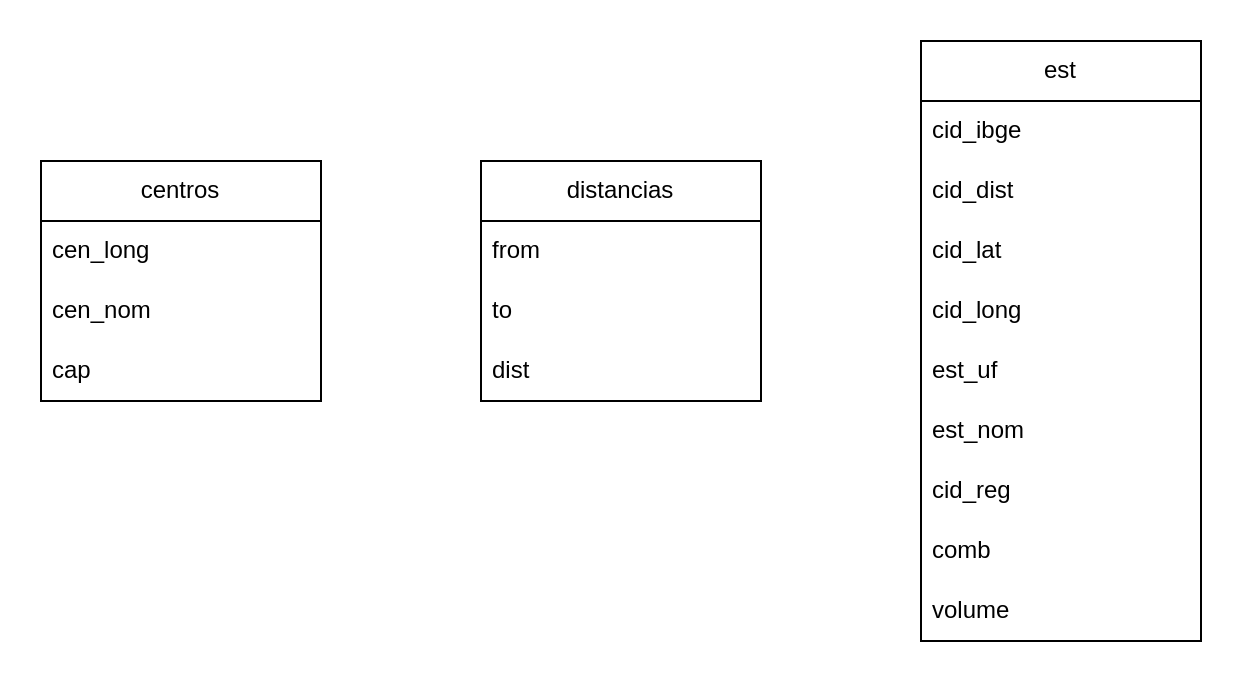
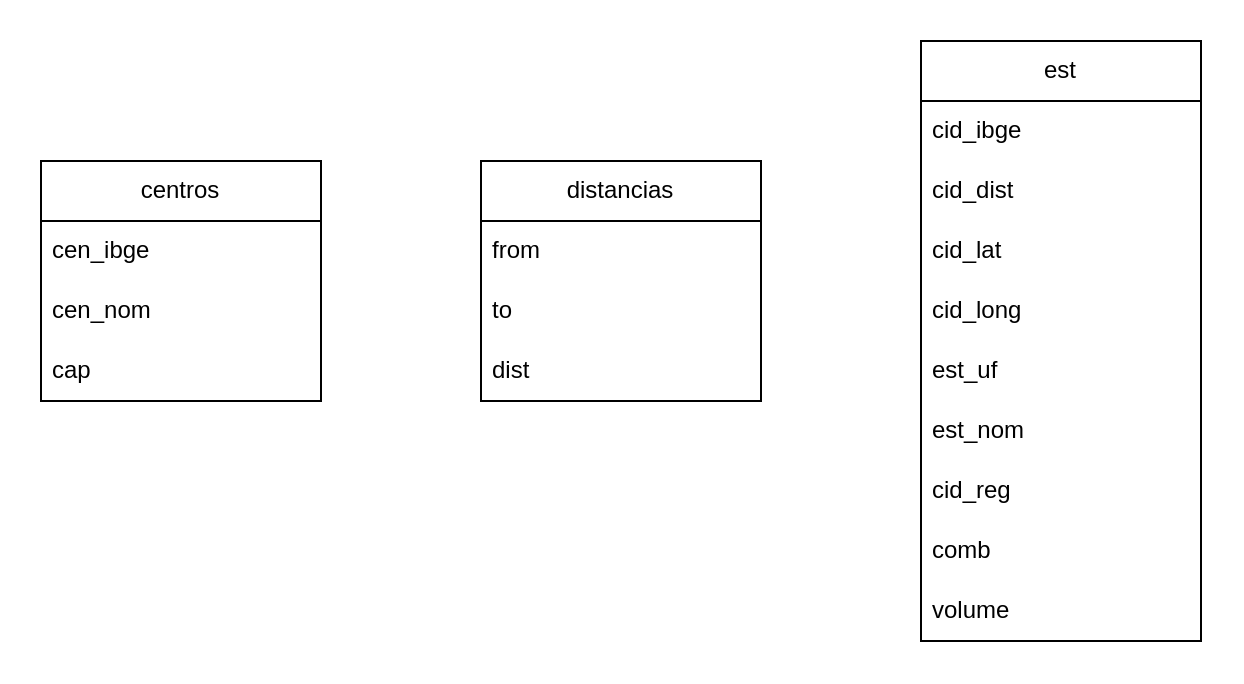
  <mxCell id="0" />
  <mxCell id="1" parent="0" />
  <mxCell id="2" value="centros" style="swimlane;fontStyle=0;childLayout=stackLayout;horizontal=1;startSize=30;horizontalStack=0;resizeParent=1;resizeParentMax=0;resizeLast=0;collapsible=1;marginBottom=0;whiteSpace=wrap;html=1;" vertex="1" parent="1"><mxGeometry x="20" y="80" width="140" height="120" as="geometry" /></mxCell>
- <mxCell id="3" value="cen_long" style="text;strokeColor=none;fillColor=none;align=left;verticalAlign=middle;spacingLeft=4;spacingRight=4;overflow=hidden;points=[[0,0.5],[1,0.5]];portConstraint=eastwest;rotatable=0;whiteSpace=wrap;html=1;" vertex="1" parent="2"><mxGeometry y="30" width="140" height="30" as="geometry" /></mxCell>
+ <mxCell id="3" value="cen_ibge" style="text;strokeColor=none;fillColor=none;align=left;verticalAlign=middle;spacingLeft=4;spacingRight=4;overflow=hidden;points=[[0,0.5],[1,0.5]];portConstraint=eastwest;rotatable=0;whiteSpace=wrap;html=1;" vertex="1" parent="2"><mxGeometry y="30" width="140" height="30" as="geometry" /></mxCell>
  <mxCell id="4" value="cen_nom" style="text;strokeColor=none;fillColor=none;align=left;verticalAlign=middle;spacingLeft=4;spacingRight=4;overflow=hidden;points=[[0,0.5],[1,0.5]];portConstraint=eastwest;rotatable=0;whiteSpace=wrap;html=1;" vertex="1" parent="2"><mxGeometry y="60" width="140" height="30" as="geometry" /></mxCell>
  <mxCell id="5" value="cap" style="text;strokeColor=none;fillColor=none;align=left;verticalAlign=middle;spacingLeft=4;spacingRight=4;overflow=hidden;points=[[0,0.5],[1,0.5]];portConstraint=eastwest;rotatable=0;whiteSpace=wrap;html=1;" vertex="1" parent="2"><mxGeometry y="90" width="140" height="30" as="geometry" /></mxCell>
  <mxCell id="6" value="distancias" style="swimlane;fontStyle=0;childLayout=stackLayout;horizontal=1;startSize=30;horizontalStack=0;resizeParent=1;resizeParentMax=0;resizeLast=0;collapsible=1;marginBottom=0;whiteSpace=wrap;html=1;" vertex="1" parent="1"><mxGeometry y="80" width="140" height="120" as="geometry" x="240" /></mxCell>
  <mxCell id="7" value="from" style="text;strokeColor=none;fillColor=none;align=left;verticalAlign=middle;spacingLeft=4;spacingRight=4;overflow=hidden;points=[[0,0.5],[1,0.5]];portConstraint=eastwest;rotatable=0;whiteSpace=wrap;html=1;" vertex="1" parent="6"><mxGeometry y="30" width="140" height="30" as="geometry" /></mxCell>
  <mxCell id="8" value="to" style="text;strokeColor=none;fillColor=none;align=left;verticalAlign=middle;spacingLeft=4;spacingRight=4;overflow=hidden;points=[[0,0.5],[1,0.5]];portConstraint=eastwest;rotatable=0;whiteSpace=wrap;html=1;" vertex="1" parent="6"><mxGeometry y="60" width="140" height="30" as="geometry" /></mxCell>
  <mxCell id="9" value="dist" style="text;strokeColor=none;fillColor=none;align=left;verticalAlign=middle;spacingLeft=4;spacingRight=4;overflow=hidden;points=[[0,0.5],[1,0.5]];portConstraint=eastwest;rotatable=0;whiteSpace=wrap;html=1;" vertex="1" parent="6"><mxGeometry y="90" width="140" height="30" as="geometry" /></mxCell>
  <mxCell id="10" value="est" style="swimlane;fontStyle=0;childLayout=stackLayout;horizontal=1;startSize=30;horizontalStack=0;resizeParent=1;resizeParentMax=0;resizeLast=0;collapsible=1;marginBottom=0;whiteSpace=wrap;html=1;" vertex="1" parent="1"><mxGeometry x="460" y="20" width="140" height="300" as="geometry" /></mxCell>
  <mxCell id="11" value="cid_ibge" style="text;strokeColor=none;fillColor=none;align=left;verticalAlign=middle;spacingLeft=4;spacingRight=4;overflow=hidden;points=[[0,0.5],[1,0.5]];portConstraint=eastwest;rotatable=0;whiteSpace=wrap;html=1;" vertex="1" parent="10"><mxGeometry y="30" width="140" height="30" as="geometry" /></mxCell>
  <mxCell id="12" value="cid_dist" style="text;strokeColor=none;fillColor=none;align=left;verticalAlign=middle;spacingLeft=4;spacingRight=4;overflow=hidden;points=[[0,0.5],[1,0.5]];portConstraint=eastwest;rotatable=0;whiteSpace=wrap;html=1;" vertex="1" parent="10"><mxGeometry y="60" width="140" height="30" as="geometry" /></mxCell>
  <mxCell id="13" value="cid_lat" style="text;strokeColor=none;fillColor=none;align=left;verticalAlign=middle;spacingLeft=4;spacingRight=4;overflow=hidden;points=[[0,0.5],[1,0.5]];portConstraint=eastwest;rotatable=0;whiteSpace=wrap;html=1;" vertex="1" parent="10"><mxGeometry y="90" width="140" height="30" as="geometry" /></mxCell>
  <mxCell id="14" value="cid_long" style="text;strokeColor=none;fillColor=none;align=left;verticalAlign=middle;spacingLeft=4;spacingRight=4;overflow=hidden;points=[[0,0.5],[1,0.5]];portConstraint=eastwest;rotatable=0;whiteSpace=wrap;html=1;" vertex="1" parent="10"><mxGeometry y="120" width="140" height="30" as="geometry" /></mxCell>
  <mxCell id="15" value="est_uf" style="text;strokeColor=none;fillColor=none;align=left;verticalAlign=middle;spacingLeft=4;spacingRight=4;overflow=hidden;points=[[0,0.5],[1,0.5]];portConstraint=eastwest;rotatable=0;whiteSpace=wrap;html=1;" vertex="1" parent="10"><mxGeometry y="150" width="140" height="30" as="geometry" /></mxCell>
  <mxCell id="16" value="est_nom" style="text;strokeColor=none;fillColor=none;align=left;verticalAlign=middle;spacingLeft=4;spacingRight=4;overflow=hidden;points=[[0,0.5],[1,0.5]];portConstraint=eastwest;rotatable=0;whiteSpace=wrap;html=1;" vertex="1" parent="10"><mxGeometry y="180" width="140" height="30" as="geometry" /></mxCell>
  <mxCell id="17" value="cid_reg" style="text;strokeColor=none;fillColor=none;align=left;verticalAlign=middle;spacingLeft=4;spacingRight=4;overflow=hidden;points=[[0,0.5],[1,0.5]];portConstraint=eastwest;rotatable=0;whiteSpace=wrap;html=1;" vertex="1" parent="10"><mxGeometry y="210" width="140" height="30" as="geometry" /></mxCell>
  <mxCell id="18" value="comb" style="text;strokeColor=none;fillColor=none;align=left;verticalAlign=middle;spacingLeft=4;spacingRight=4;overflow=hidden;points=[[0,0.5],[1,0.5]];portConstraint=eastwest;rotatable=0;whiteSpace=wrap;html=1;" vertex="1" parent="10"><mxGeometry y="240" width="140" height="30" as="geometry" /></mxCell>
  <mxCell id="19" value="volume" style="text;strokeColor=none;fillColor=none;align=left;verticalAlign=middle;spacingLeft=4;spacingRight=4;overflow=hidden;points=[[0,0.5],[1,0.5]];portConstraint=eastwest;rotatable=0;whiteSpace=wrap;html=1;" vertex="1" parent="10"><mxGeometry y="270" width="140" height="30" as="geometry" /></mxCell>
